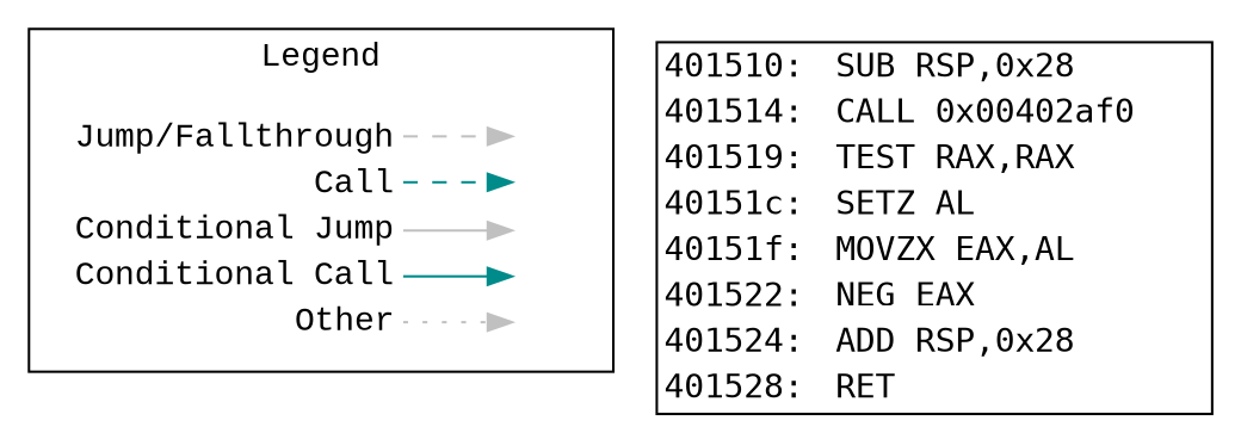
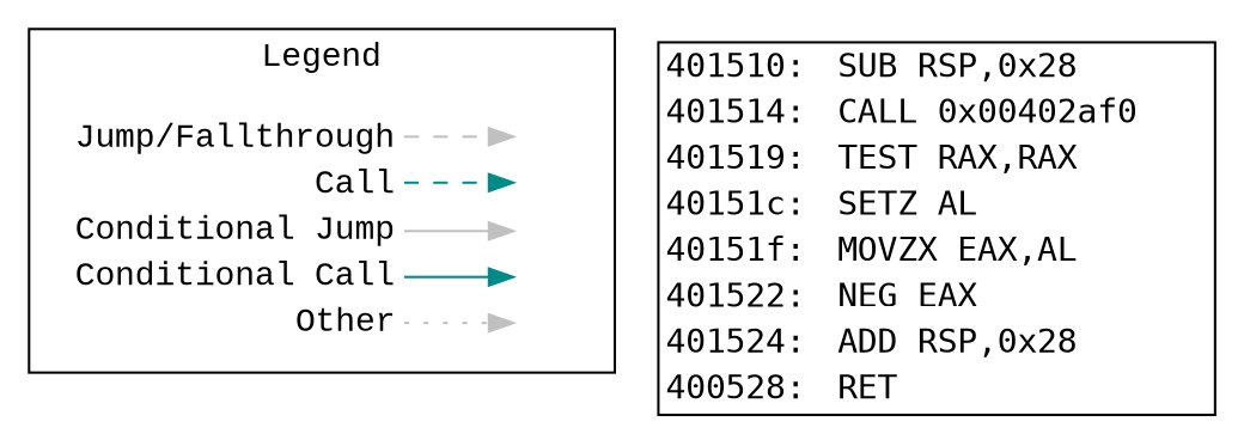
  digraph {
    newrank=true
    fontname="Liberation Mono"
    node [shape=plaintext fontname="Liberation Mono"]
    edge [color=gray fontname="Liberation Mono"]
    n1 [label=<<table border="0" cellpadding="2" cellspacing="0" cellborder="0">                   <tr><td align="right" port="i1">Jump/Fallthrough</td></tr>                   <tr><td align="right" port="i2">Call</td></tr>                   <tr><td align="right" port="i3">Conditional Jump</td></tr>                   <tr><td align="right" port="i4">Conditional Call</td></tr>                   <tr><td align="right" port="i5">Other</td></tr>                </table>>]
    n2 [label=<<table border="0" cellpadding="2" cellspacing="0" cellborder="0">                    <tr><td port="i1">&nbsp;</td></tr>                    <tr><td port="i2">&nbsp;</td></tr>                    <tr><td port="i3">&nbsp;</td></tr>                    <tr><td port="i4">&nbsp;</td></tr>                    <tr><td port="i5">&nbsp;</td></tr>                 </table>>]
-   n3 [label=<     <TABLE BORDER="1" CELLBORDER="0" CELLSPACING="0">       <TR>         <TD PORT="insn_401510" ALIGN="RIGHT"><FONT FACE="monospace">401510: </FONT></TD>         <TD ALIGN="LEFT"><FONT FACE="monospace">SUB RSP,0x28</FONT></TD>         <TD>&nbsp;&nbsp;&nbsp;</TD> // for spacing       </TR>       <TR>         <TD PORT="insn_401514" ALIGN="RIGHT"><FONT FACE="monospace">401514: </FONT></TD>         <TD ALIGN="LEFT"><FONT FACE="monospace">CALL 0x00402af0</FONT></TD>         <TD>&nbsp;&nbsp;&nbsp;</TD> // for spacing       </TR>       <TR>         <TD PORT="insn_401519" ALIGN="RIGHT"><FONT FACE="monospace">401519: </FONT></TD>         <TD ALIGN="LEFT"><FONT FACE="monospace">TEST RAX,RAX</FONT></TD>         <TD>&nbsp;&nbsp;&nbsp;</TD> // for spacing       </TR>       <TR>         <TD PORT="insn_40151c" ALIGN="RIGHT"><FONT FACE="monospace">40151c: </FONT></TD>         <TD ALIGN="LEFT"><FONT FACE="monospace">SETZ AL</FONT></TD>         <TD>&nbsp;&nbsp;&nbsp;</TD> // for spacing       </TR>       <TR>         <TD PORT="insn_40151f" ALIGN="RIGHT"><FONT FACE="monospace">40151f: </FONT></TD>         <TD ALIGN="LEFT"><FONT FACE="monospace">MOVZX EAX,AL</FONT></TD>         <TD>&nbsp;&nbsp;&nbsp;</TD> // for spacing       </TR>       <TR>         <TD PORT="insn_401522" ALIGN="RIGHT"><FONT FACE="monospace">401522: </FONT></TD>         <TD ALIGN="LEFT"><FONT FACE="monospace">NEG EAX</FONT></TD>         <TD>&nbsp;&nbsp;&nbsp;</TD> // for spacing       </TR>       <TR>         <TD PORT="insn_401524" ALIGN="RIGHT"><FONT FACE="monospace">401524: </FONT></TD>         <TD ALIGN="LEFT"><FONT FACE="monospace">ADD RSP,0x28</FONT></TD>         <TD>&nbsp;&nbsp;&nbsp;</TD> // for spacing       </TR>       <TR>         <TD PORT="insn_401528" ALIGN="RIGHT"><FONT FACE="monospace">401528: </FONT></TD>         <TD ALIGN="LEFT"><FONT FACE="monospace">RET</FONT></TD>         <TD>&nbsp;&nbsp;&nbsp;</TD> // for spacing       </TR>     </TABLE>>]
+   n3 [label=<     <TABLE BORDER="1" CELLBORDER="0" CELLSPACING="0">       <TR>         <TD PORT="insn_401510" ALIGN="RIGHT"><FONT FACE="monospace">401510: </FONT></TD>         <TD ALIGN="LEFT"><FONT FACE="monospace">SUB RSP,0x28</FONT></TD>         <TD>&nbsp;&nbsp;&nbsp;</TD> // for spacing       </TR>       <TR>         <TD PORT="insn_401514" ALIGN="RIGHT"><FONT FACE="monospace">401514: </FONT></TD>         <TD ALIGN="LEFT"><FONT FACE="monospace">CALL 0x00402af0</FONT></TD>         <TD>&nbsp;&nbsp;&nbsp;</TD> // for spacing       </TR>       <TR>         <TD PORT="insn_401519" ALIGN="RIGHT"><FONT FACE="monospace">401519: </FONT></TD>         <TD ALIGN="LEFT"><FONT FACE="monospace">TEST RAX,RAX</FONT></TD>         <TD>&nbsp;&nbsp;&nbsp;</TD> // for spacing       </TR>       <TR>         <TD PORT="insn_40151c" ALIGN="RIGHT"><FONT FACE="monospace">40151c: </FONT></TD>         <TD ALIGN="LEFT"><FONT FACE="monospace">SETZ AL</FONT></TD>         <TD>&nbsp;&nbsp;&nbsp;</TD> // for spacing       </TR>       <TR>         <TD PORT="insn_40151f" ALIGN="RIGHT"><FONT FACE="monospace">40151f: </FONT></TD>         <TD ALIGN="LEFT"><FONT FACE="monospace">MOVZX EAX,AL</FONT></TD>         <TD>&nbsp;&nbsp;&nbsp;</TD> // for spacing       </TR>       <TR>         <TD PORT="insn_401522" ALIGN="RIGHT"><FONT FACE="monospace">401522: </FONT></TD>         <TD ALIGN="LEFT"><FONT FACE="monospace">NEG EAX</FONT></TD>         <TD>&nbsp;&nbsp;&nbsp;</TD> // for spacing       </TR>       <TR>         <TD PORT="insn_401524" ALIGN="RIGHT"><FONT FACE="monospace">401524: </FONT></TD>         <TD ALIGN="LEFT"><FONT FACE="monospace">ADD RSP,0x28</FONT></TD>         <TD>&nbsp;&nbsp;&nbsp;</TD> // for spacing       </TR>       <TR>         <TD PORT="insn_401528" ALIGN="RIGHT"><FONT FACE="monospace">400528: </FONT></TD>         <TD ALIGN="LEFT"><FONT FACE="monospace">RET</FONT></TD>         <TD>&nbsp;&nbsp;&nbsp;</TD> // for spacing       </TR>     </TABLE>>]
    subgraph cluster_1 {
      label=Legend
      rank=same
      n1
      n2
    }
    n1 -> n2 [headport="i1:w" style=dashed tailport="i1:e"]
    n1 -> n2 [color=cyan4 headport="i2:w" style=dashed tailport="i2:e"]
    n1 -> n2 [headport="i3:w" tailport="i3:e"]
    n1 -> n2 [color=cyan4 headport="i4:w" tailport="i4:e"]
    n1 -> n2 [headport="i5:w" style=dotted tailport="i5:e"]
  }
